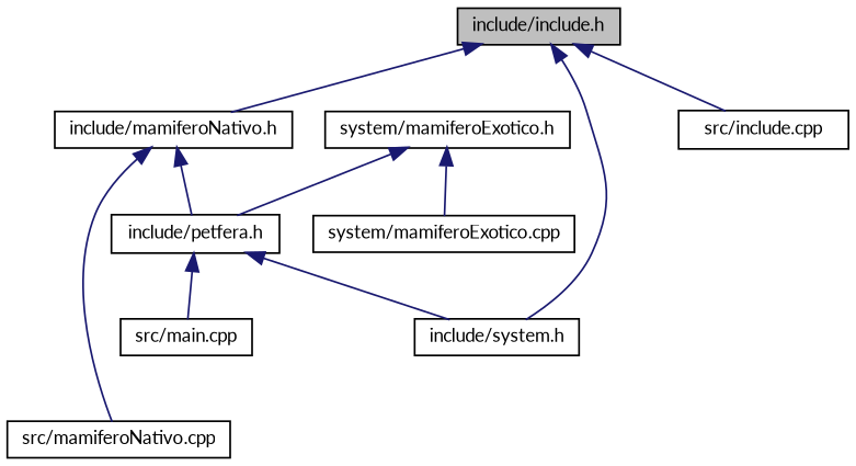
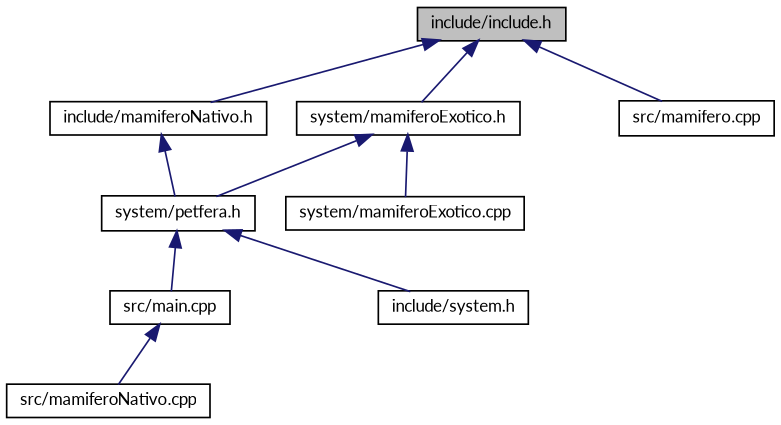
  digraph {
    fontname=Lato
    node [color=black fillcolor=white fontname=Lato fontsize=10 shape=record style=filled]
    edge [color=midnightblue dir=back fontname=Lato fontsize=10 labelfontname=Helvetica labelfontsize=10 style=solid]
    n1 [fillcolor=grey75 fontcolor=black height=0.2 label="include/include.h" width=0.4]
    n2 [height=0.2 label="system/mamiferoExotico.h" width=0.4]
    n3 [height=0.2 label="include/mamiferoNativo.h" width=0.4]
-   n4 [height=0.2 label="src/include.cpp" width=0.4]
-   n5 [height=0.2 label="include/petfera.h" width=0.4]
+   n4 [height=0.2 label="src/mamifero.cpp" width=0.4]
+   n5 [height=0.2 label="system/petfera.h" width=0.4]
    n6 [height=0.2 label="system/mamiferoExotico.cpp" width=0.4]
    n7 [height=0.2 label="src/mamiferoNativo.cpp" width=0.4]
    n8 [height=0.2 label="include/system.h" width=0.4]
    n9 [height=0.2 label="src/main.cpp" width=0.4]
-   n1 -> n8
+   n1 -> n2
    n1 -> n3
    n1 -> n4
    n2 -> n5
    n2 -> n6
    n3 -> n5
-   n3 -> n7
+   n9 -> n7
    n5 -> n8
    n5 -> n9
  }
